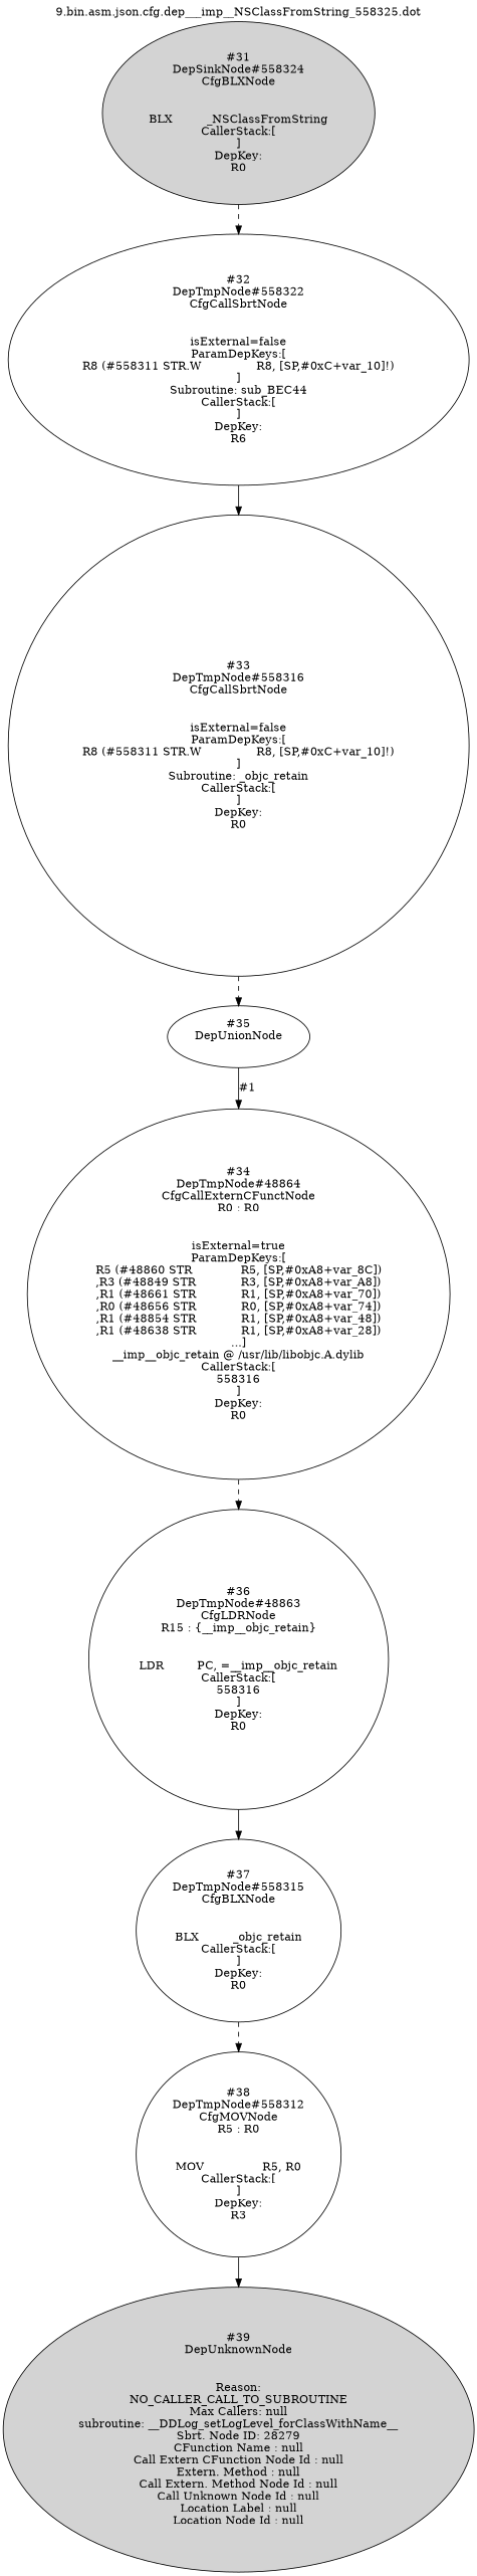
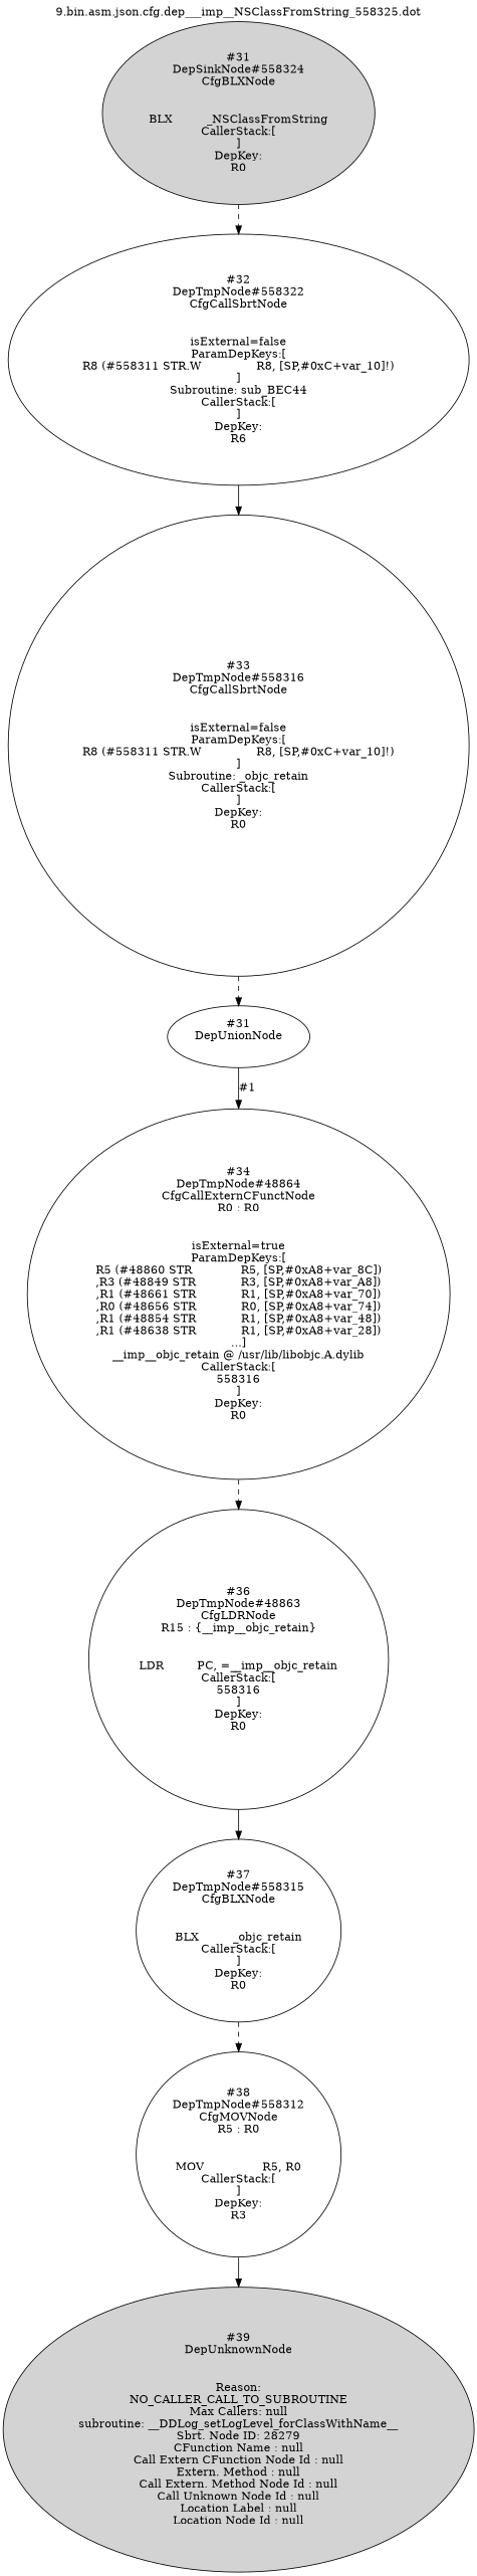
  digraph {
    label="9.bin.asm.json.cfg.dep___imp__NSClassFromString_558325.dot"
    labelloc=t
    node [shape=ellipse]
    edge [style=dashed]
    n1 [label="#31\nDepSinkNode#558324\nCfgBLXNode\n\n\nBLX		_NSClassFromString\nCallerStack:[\n]\nDepKey:\nR0" style=filled]
    n2 [label="#32\nDepTmpNode#558322\nCfgCallSbrtNode\n\n\nisExternal=false\nParamDepKeys:[\nR8 (#558311 STR.W		R8, [SP,#0xC+var_10]!)\n]\nSubroutine: sub_BEC44\nCallerStack:[\n]\nDepKey:\nR6"]
    n3 [label="#33\nDepTmpNode#558316\nCfgCallSbrtNode\n\n\nisExternal=false\nParamDepKeys:[\nR8 (#558311 STR.W		R8, [SP,#0xC+var_10]!)\n]\nSubroutine: _objc_retain\nCallerStack:[\n]\nDepKey:\nR0" shape=circle]
-   n4 [label="#35\nDepUnionNode\n\n"]
+   n4 [label="#31\nDepUnionNode\n\n"]
    n5 [label="#34\nDepTmpNode#48864\nCfgCallExternCFunctNode\nR0 : R0\n\n\nisExternal=true\nParamDepKeys:[\nR5 (#48860 STR		R5, [SP,#0xA8+var_8C])\n,R3 (#48849 STR		R3, [SP,#0xA8+var_A8])\n,R1 (#48661 STR		R1, [SP,#0xA8+var_70])\n,R0 (#48656 STR		R0, [SP,#0xA8+var_74])\n,R1 (#48854 STR		R1, [SP,#0xA8+var_48])\n,R1 (#48638 STR		R1, [SP,#0xA8+var_28])\n...]\n__imp__objc_retain @ /usr/lib/libobjc.A.dylib\nCallerStack:[\n558316\n]\nDepKey:\nR0"]
    n6 [label="#36\nDepTmpNode#48863\nCfgLDRNode\nR15 : {__imp__objc_retain}\n\n\nLDR		PC, =__imp__objc_retain\nCallerStack:[\n558316\n]\nDepKey:\nR0" shape=circle]
    n7 [label="#37\nDepTmpNode#558315\nCfgBLXNode\n\n\nBLX		_objc_retain\nCallerStack:[\n]\nDepKey:\nR0"]
    n8 [label="#38\nDepTmpNode#558312\nCfgMOVNode\nR5 : R0\n\n\nMOV		R5, R0\nCallerStack:[\n]\nDepKey:\nR3" shape=circle]
    n9 [label="#39\nDepUnknownNode\n\n\nReason:\nNO_CALLER_CALL_TO_SUBROUTINE\nMax Callers: null\nsubroutine: __DDLog_setLogLevel_forClassWithName__\nSbrt. Node ID: 28279\nCFunction Name : null\nCall Extern CFunction Node Id : null\nExtern. Method : null\nCall Extern. Method Node Id : null\nCall Unknown Node Id : null\nLocation Label : null\nLocation Node Id : null" style=filled]
    n1 -> n2
    n2 -> n3 [style=solid]
    n3 -> n4
    n4 -> n5 [label="#1" style=solid]
    n5 -> n6
    n6 -> n7 [style=solid]
    n7 -> n8
    n8 -> n9 [style=solid]
  }
